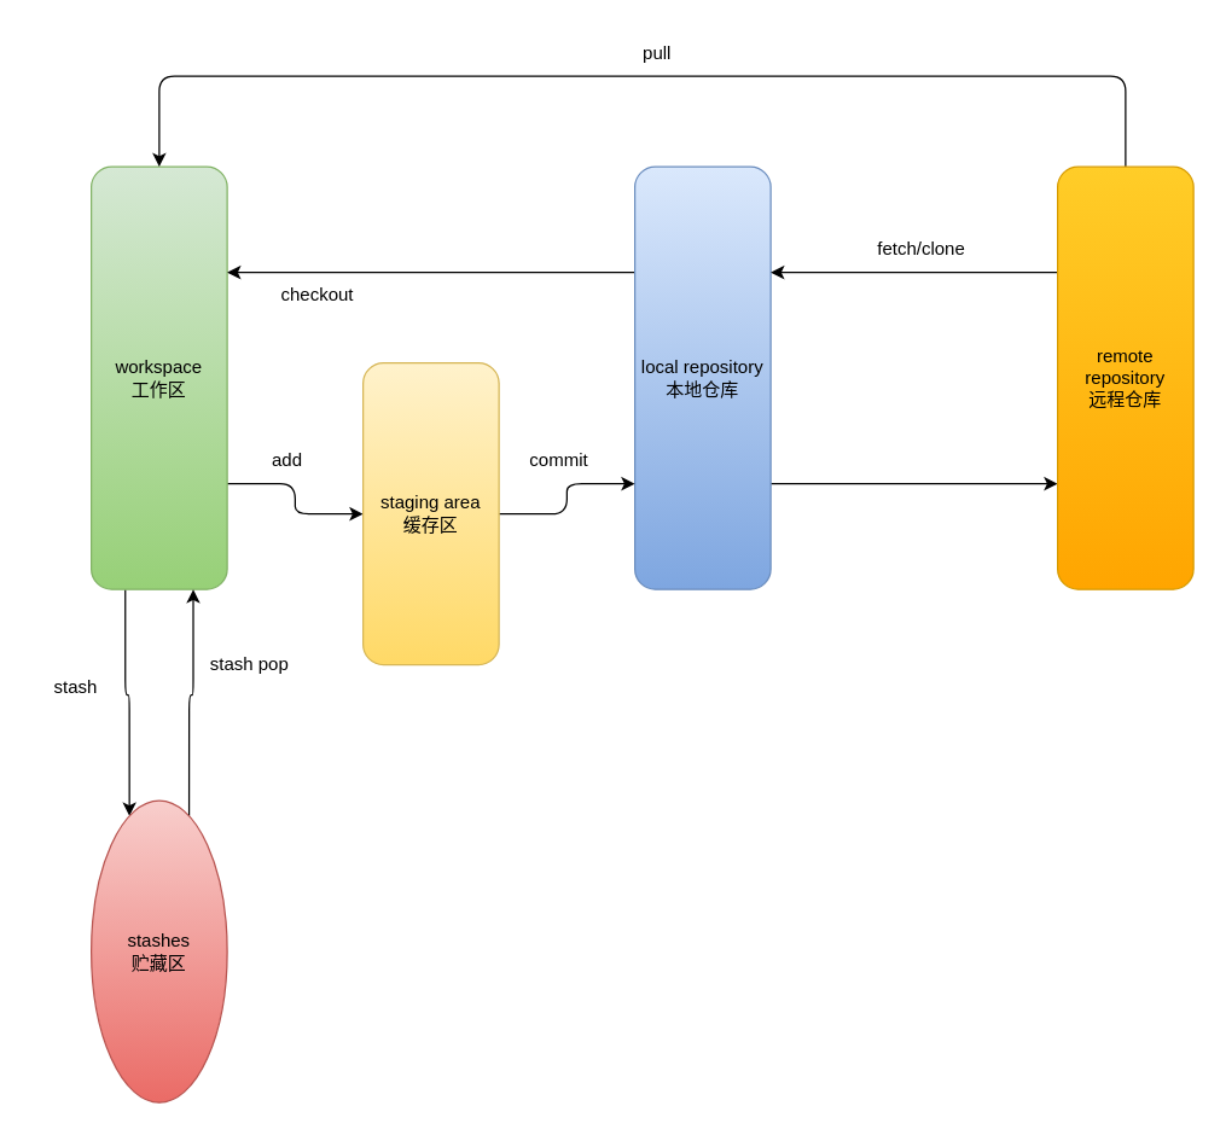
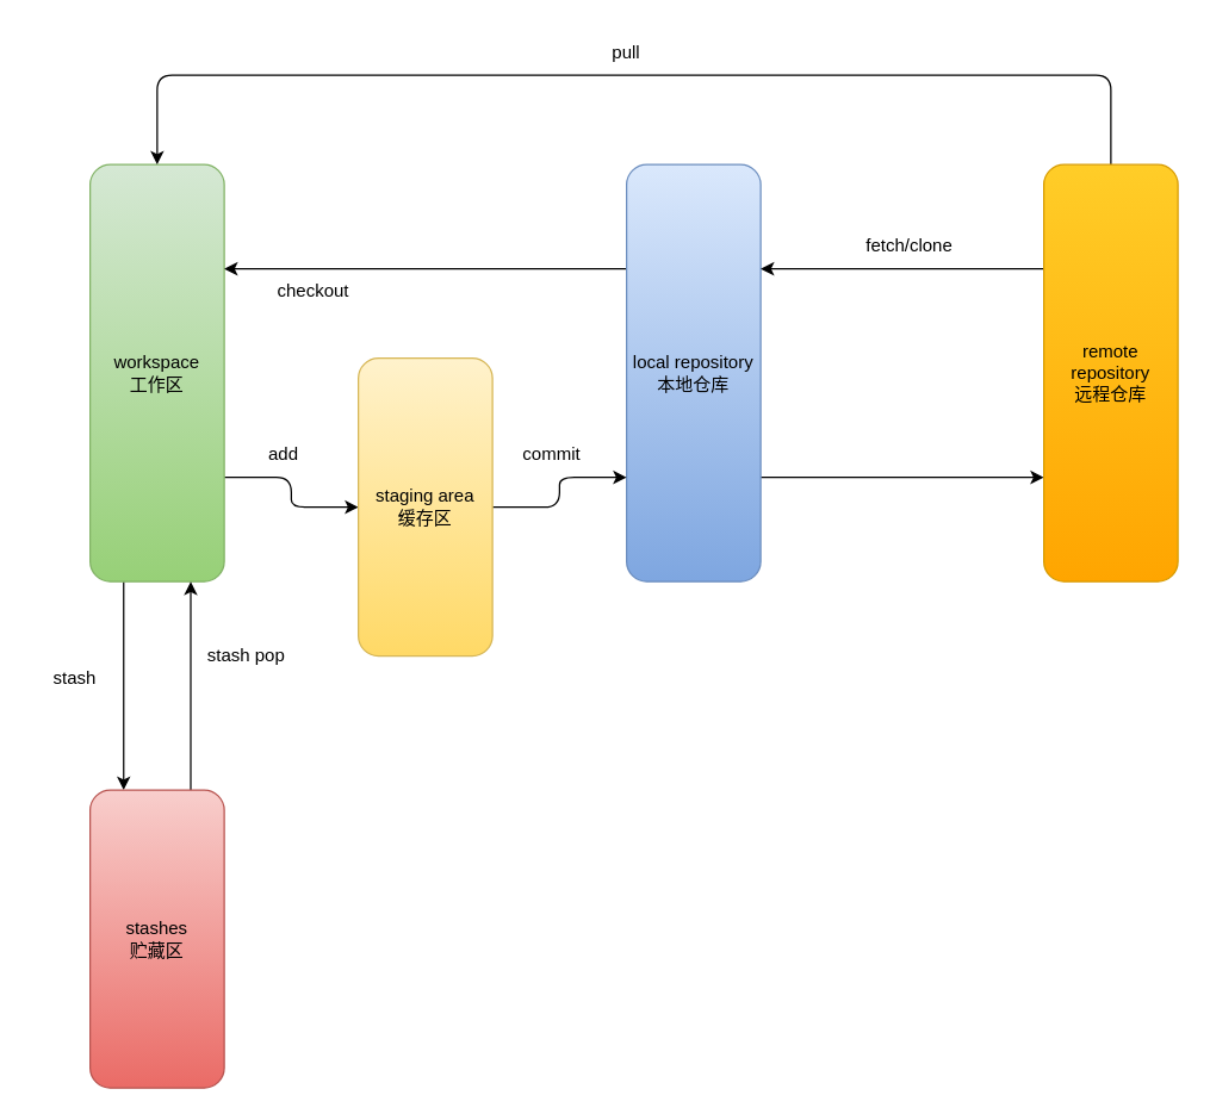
  <mxCell id="0" />
  <mxCell id="1" parent="0" />
  <mxCell id="2" style="edgeStyle=orthogonalEdgeStyle;rounded=1;orthogonalLoop=1;jettySize=auto;html=1;exitX=1;exitY=0.75;exitDx=0;exitDy=0;" edge="1" parent="1" source="4" target="9"><mxGeometry relative="1" as="geometry" /></mxCell>
  <mxCell id="3" style="edgeStyle=orthogonalEdgeStyle;rounded=1;orthogonalLoop=1;jettySize=auto;html=1;exitX=0.25;exitY=1;exitDx=0;exitDy=0;entryX=0.25;entryY=0;entryDx=0;entryDy=0;" edge="1" parent="1" source="4" target="19"><mxGeometry relative="1" as="geometry" /></mxCell>
  <mxCell id="4" value="workspace&lt;br&gt;工作区" style="rounded=1;whiteSpace=wrap;html=1;fillColor=#d5e8d4;strokeColor=#82b366;gradientColor=#97d077;" vertex="1" parent="1"><mxGeometry x="60" y="110" width="90" height="280" as="geometry" /></mxCell>
  <mxCell id="5" style="edgeStyle=orthogonalEdgeStyle;rounded=1;orthogonalLoop=1;jettySize=auto;html=1;exitX=1;exitY=0.75;exitDx=0;exitDy=0;entryX=0;entryY=0.75;entryDx=0;entryDy=0;" edge="1" parent="1" source="7" target="12"><mxGeometry relative="1" as="geometry" /></mxCell>
  <mxCell id="6" style="edgeStyle=orthogonalEdgeStyle;rounded=1;orthogonalLoop=1;jettySize=auto;html=1;exitX=0;exitY=0.25;exitDx=0;exitDy=0;entryX=1;entryY=0.25;entryDx=0;entryDy=0;" edge="1" parent="1" source="7" target="4"><mxGeometry relative="1" as="geometry" /></mxCell>
  <mxCell id="7" value="local repository&lt;br&gt;本地仓库" style="rounded=1;whiteSpace=wrap;html=1;fillColor=#dae8fc;strokeColor=#6c8ebf;gradientColor=#7ea6e0;" vertex="1" parent="1"><mxGeometry x="420" y="110" width="90" height="280" as="geometry" /></mxCell>
  <mxCell id="8" style="edgeStyle=orthogonalEdgeStyle;rounded=1;orthogonalLoop=1;jettySize=auto;html=1;exitX=1;exitY=0.5;exitDx=0;exitDy=0;entryX=0;entryY=0.75;entryDx=0;entryDy=0;" edge="1" parent="1" source="9" target="7"><mxGeometry relative="1" as="geometry" /></mxCell>
  <mxCell id="9" value="staging area&lt;br&gt;缓存区" style="rounded=1;whiteSpace=wrap;html=1;fillColor=#fff2cc;strokeColor=#d6b656;gradientColor=#ffd966;" vertex="1" parent="1"><mxGeometry x="240" y="240" width="90" height="200" as="geometry" /></mxCell>
  <mxCell id="10" style="edgeStyle=orthogonalEdgeStyle;rounded=1;orthogonalLoop=1;jettySize=auto;html=1;exitX=0;exitY=0.25;exitDx=0;exitDy=0;entryX=1;entryY=0.25;entryDx=0;entryDy=0;" edge="1" parent="1" source="12" target="7"><mxGeometry relative="1" as="geometry" /></mxCell>
  <mxCell id="11" style="edgeStyle=orthogonalEdgeStyle;rounded=1;orthogonalLoop=1;jettySize=auto;html=1;exitX=0.5;exitY=0;exitDx=0;exitDy=0;entryX=0.5;entryY=0;entryDx=0;entryDy=0;" edge="1" parent="1" source="12" target="4"><mxGeometry relative="1" as="geometry"><Array as="points"><mxPoint x="745" y="50" /><mxPoint x="105" y="50" /></Array></mxGeometry></mxCell>
  <mxCell id="12" value="remote repository&lt;br&gt;远程仓库" style="rounded=1;whiteSpace=wrap;html=1;fillColor=#ffcd28;strokeColor=#d79b00;gradientColor=#ffa500;" vertex="1" parent="1"><mxGeometry x="700" y="110" width="90" height="280" as="geometry" /></mxCell>
  <mxCell id="13" value="add" style="text;html=1;strokeColor=none;fillColor=none;align=center;verticalAlign=middle;whiteSpace=wrap;rounded=0;" vertex="1" parent="1"><mxGeometry x="160" y="290" width="60" height="30" as="geometry" /></mxCell>
  <mxCell id="14" value="commit" style="text;html=1;strokeColor=none;fillColor=none;align=center;verticalAlign=middle;whiteSpace=wrap;rounded=0;" vertex="1" parent="1"><mxGeometry x="340" y="290" width="60" height="30" as="geometry" /></mxCell>
  <mxCell id="15" value="fetch/clone" style="text;html=1;strokeColor=none;fillColor=none;align=center;verticalAlign=middle;whiteSpace=wrap;rounded=0;" vertex="1" parent="1"><mxGeometry x="580" y="150" width="60" height="30" as="geometry" /></mxCell>
  <mxCell id="16" value="checkout" style="text;html=1;strokeColor=none;fillColor=none;align=center;verticalAlign=middle;whiteSpace=wrap;rounded=0;" vertex="1" parent="1"><mxGeometry x="180" y="180" width="60" height="30" as="geometry" /></mxCell>
- <mxCell id="17" value="pull" style="text;html=1;strokeColor=none;fillColor=none;align=center;verticalAlign=middle;whiteSpace=wrap;rounded=0;" vertex="1" parent="1"><mxGeometry x="405" y="20" width="60" height="30" as="geometry" /></mxCell>
+ <mxCell id="17" value="pull" style="text;html=1;strokeColor=none;fillColor=none;align=center;verticalAlign=middle;whiteSpace=wrap;rounded=0;" vertex="1" parent="1"><mxGeometry x="390" y="20" width="60" height="30" as="geometry" /></mxCell>
  <mxCell id="18" style="edgeStyle=orthogonalEdgeStyle;rounded=1;orthogonalLoop=1;jettySize=auto;html=1;exitX=0.75;exitY=0;exitDx=0;exitDy=0;entryX=0.75;entryY=1;entryDx=0;entryDy=0;" edge="1" parent="1" source="19" target="4"><mxGeometry relative="1" as="geometry" /></mxCell>
- <mxCell id="19" value="stashes&lt;br&gt;贮藏区" style="ellipse;whiteSpace=wrap;html=1;fillColor=#f8cecc;gradientColor=#ea6b66;strokeColor=#b85450;" vertex="1" parent="1"><mxGeometry x="60" y="530" width="90" height="200" as="geometry" /></mxCell>
+ <mxCell id="19" value="stashes&lt;br&gt;贮藏区" style="rounded=1;whiteSpace=wrap;html=1;fillColor=#f8cecc;gradientColor=#ea6b66;strokeColor=#b85450;" vertex="1" parent="1"><mxGeometry x="60" y="530" width="90" height="200" as="geometry" /></mxCell>
  <mxCell id="20" value="stash" style="text;html=1;strokeColor=none;fillColor=none;align=center;verticalAlign=middle;whiteSpace=wrap;rounded=0;" vertex="1" parent="1"><mxGeometry y="440" width="60" height="30" as="geometry" x="20" /></mxCell>
  <mxCell id="21" value="stash pop" style="text;html=1;strokeColor=none;fillColor=none;align=center;verticalAlign=middle;whiteSpace=wrap;rounded=0;" vertex="1" parent="1"><mxGeometry x="135" y="425" width="60" height="30" as="geometry" /></mxCell>
